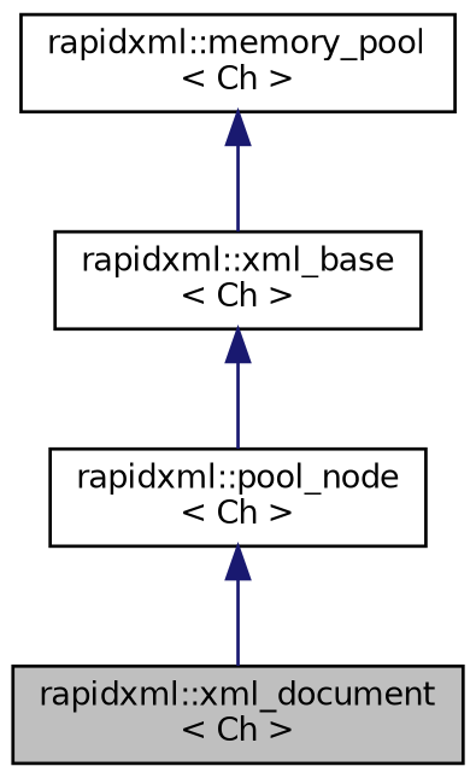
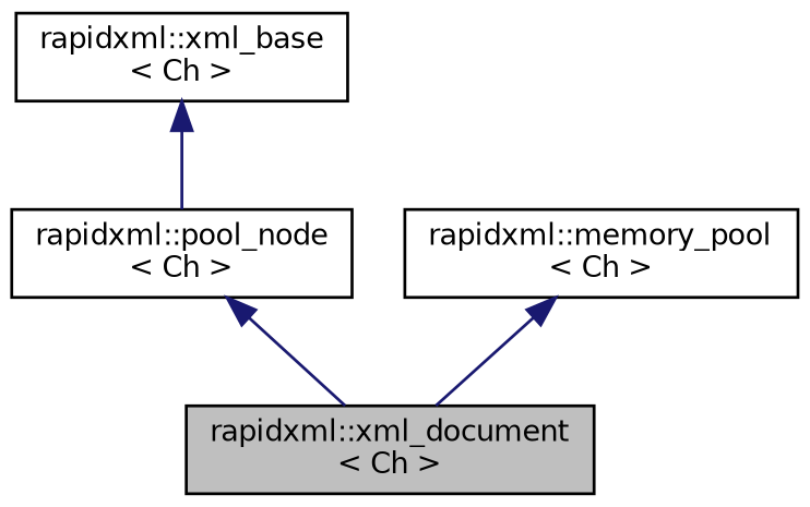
  digraph {
    node [color=black fillcolor=white fontname=Helvetica fontsize=10 shape=record style=filled]
    edge [color=midnightblue dir=back fontname=Helvetica fontsize=10 labelfontname=Helvetica labelfontsize=10 style=solid]
    n1 [fillcolor=grey75 fontcolor=black height=0.2 label="rapidxml::xml_document\l\< Ch \>" width=0.4]
    n2 [height=0.2 label="rapidxml::pool_node\l\< Ch \>" width=0.4]
    n3 [height=0.2 label="rapidxml::xml_base\l\< Ch \>" width=0.4]
    n4 [height=0.2 label="rapidxml::memory_pool\l\< Ch \>" width=0.4]
    n2 -> n1
    n3 -> n2
-   n4 -> n3
+   n4 -> n1
  }
